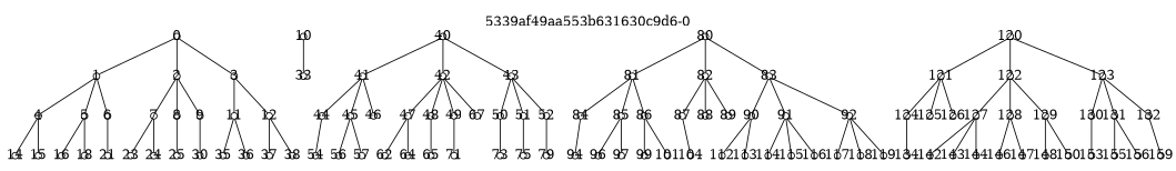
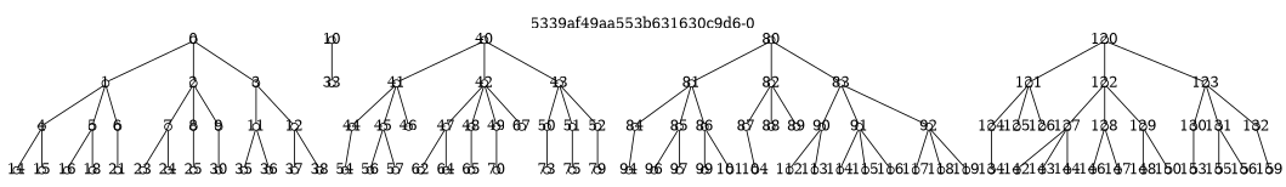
  strict graph {
    label="5339af49aa553b631630c9d6-0"
    labelloc=t
    node [fixedsize=true shape=circle]
    0 [height=0.1 width=0.1]
    1 [height=0.1 width=0.1]
    2 [height=0.1 width=0.1]
    3 [height=0.1 width=0.1]
    4 [height=0.1 width=0.1]
    5 [height=0.1 width=0.1]
    6 [height=0.1 width=0.1]
    7 [height=0.1 width=0.1]
    8 [height=0.1 width=0.1]
    9 [height=0.1 width=0.1]
    11 [height=0.1 width=0.1]
    12 [height=0.1 width=0.1]
    14 [height=0.1 width=0.1]
    15 [height=0.1 width=0.1]
    16 [height=0.1 width=0.1]
    18 [height=0.1 width=0.1]
    21 [height=0.1 width=0.1]
    23 [height=0.1 width=0.1]
    24 [height=0.1 width=0.1]
    25 [height=0.1 width=0.1]
    30 [height=0.1 width=0.1]
    10 [height=0.1 width=0.1]
    33 [height=0.1 width=0.1]
    35 [height=0.1 width=0.1]
    36 [height=0.1 width=0.1]
    37 [height=0.1 width=0.1]
    38 [height=0.1 width=0.1]
    40 [height=0.1 width=0.1]
    41 [height=0.1 width=0.1]
    42 [height=0.1 width=0.1]
    43 [height=0.1 width=0.1]
    44 [height=0.1 width=0.1]
    45 [height=0.1 width=0.1]
    46 [height=0.1 width=0.1]
    47 [height=0.1 width=0.1]
    48 [height=0.1 width=0.1]
    49 [height=0.1 width=0.1]
    67 [height=0.1 width=0.1]
    50 [height=0.1 width=0.1]
    51 [height=0.1 width=0.1]
    52 [height=0.1 width=0.1]
    54 [height=0.1 width=0.1]
    56 [height=0.1 width=0.1]
    57 [height=0.1 width=0.1]
    62 [height=0.1 width=0.1]
    64 [height=0.1 width=0.1]
    65 [height=0.1 width=0.1]
-   70 [height=0.1 width=0.1 label=71]
+   70 [height=0.1 width=0.1]
    73 [height=0.1 width=0.1]
    75 [height=0.1 width=0.1]
    79 [height=0.1 width=0.1]
    80 [height=0.1 width=0.1]
    81 [height=0.1 width=0.1]
    82 [height=0.1 width=0.1]
    83 [height=0.1 width=0.1]
    84 [height=0.1 width=0.1]
    85 [height=0.1 width=0.1]
    86 [height=0.1 width=0.1]
    87 [height=0.1 width=0.1]
    88 [height=0.1 width=0.1]
    89 [height=0.1 width=0.1]
    90 [height=0.1 width=0.1]
    91 [height=0.1 width=0.1]
    92 [height=0.1 width=0.1]
    94 [height=0.1 width=0.1]
    96 [height=0.1 width=0.1]
    97 [height=0.1 width=0.1]
    99 [height=0.1 width=0.1]
    101 [height=0.1 width=0.1]
    104 [height=0.1 width=0.1]
    112 [height=0.1 width=0.1]
    113 [height=0.1 width=0.1]
    114 [height=0.1 width=0.1]
    115 [height=0.1 width=0.1]
    116 [height=0.1 width=0.1]
    117 [height=0.1 width=0.1]
    118 [height=0.1 width=0.1]
    119 [height=0.1 width=0.1]
    120 [height=0.1 width=0.1]
    121 [height=0.1 width=0.1]
    122 [height=0.1 width=0.1]
    123 [height=0.1 width=0.1]
    124 [height=0.1 width=0.1]
    125 [height=0.1 width=0.1]
    126 [height=0.1 width=0.1]
    127 [height=0.1 width=0.1]
    128 [height=0.1 width=0.1]
    129 [height=0.1 width=0.1]
    130 [height=0.1 width=0.1]
    131 [height=0.1 width=0.1]
    132 [height=0.1 width=0.1]
    134 [height=0.1 width=0.1]
    142 [height=0.1 width=0.1]
    143 [height=0.1 width=0.1]
    144 [height=0.1 width=0.1]
    146 [height=0.1 width=0.1]
    147 [height=0.1 width=0.1]
    148 [height=0.1 width=0.1]
    150 [height=0.1 width=0.1]
    153 [height=0.1 width=0.1]
    155 [height=0.1 width=0.1]
    156 [height=0.1 width=0.1]
    159 [height=0.1 width=0.1]
    0 -- 1
    0 -- 2
    0 -- 3
    1 -- 4
    1 -- 5
    1 -- 6
    2 -- 7
    2 -- 8
    2 -- 9
    3 -- 11
    3 -- 12
    4 -- 14
    4 -- 15
    5 -- 16
    5 -- 18
    6 -- 21
    7 -- 23
    7 -- 24
    8 -- 25
    9 -- 30
    11 -- 35
    11 -- 36
    12 -- 37
    12 -- 38
    10 -- 33
    40 -- 41
    40 -- 42
    40 -- 43
    41 -- 44
    41 -- 45
    41 -- 46
    42 -- 47
    42 -- 48
    42 -- 49
    42 -- 67
    43 -- 50
    43 -- 51
    43 -- 52
    44 -- 54
    45 -- 56
    45 -- 57
    47 -- 62
    47 -- 64
    48 -- 65
    49 -- 70
    50 -- 73
    51 -- 75
    52 -- 79
    80 -- 81
    80 -- 82
    80 -- 83
    81 -- 84
    81 -- 85
    81 -- 86
    82 -- 87
    82 -- 88
    82 -- 89
    83 -- 90
    83 -- 91
    83 -- 92
    84 -- 94
    85 -- 96
    85 -- 97
    86 -- 99
    86 -- 101
    87 -- 104
    90 -- 112
    90 -- 113
    91 -- 114
    91 -- 115
    91 -- 116
    92 -- 117
    92 -- 118
    92 -- 119
    120 -- 121
    120 -- 122
    120 -- 123
    121 -- 124
    121 -- 125
    121 -- 126
    122 -- 127
    122 -- 128
    122 -- 129
    123 -- 130
    123 -- 131
    123 -- 132
    124 -- 134
    127 -- 142
    127 -- 143
    127 -- 144
    128 -- 146
    128 -- 147
    129 -- 148
    129 -- 150
    130 -- 153
    131 -- 155
    131 -- 156
    132 -- 159
  }
